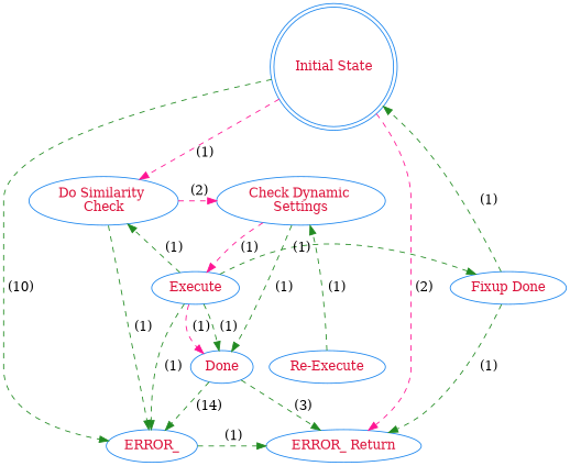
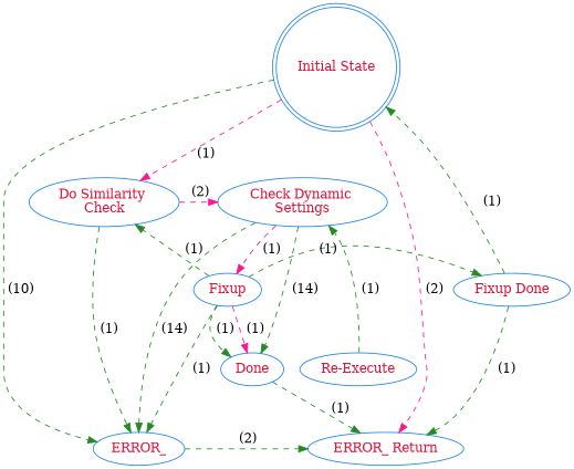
  digraph {
    node [color=dodgerblue2 fontcolor=crimson]
    edge [color=forestgreen style=dashed]
    n1 [label="Initial State" shape=doublecircle]
    n2 [label="Do Similarity \nCheck"]
    n3 [label="Check Dynamic \nSettings"]
-   n4 [label=Execute]
+   n4 [label=Fixup]
    n5 [label="Fixup Done"]
    n6 [label=Done]
    n7 [label="Re-Execute"]
    n8 [label=ERROR_]
    n9 [label="ERROR_ Return"]
    subgraph sub_1 {
      rank=same
      n1
    }
    subgraph sub_2 {
      rank=same
      n2
      n3
    }
    subgraph sub_3 {
      rank=same
      n4
      n5
    }
    subgraph sub_4 {
      rank=same
      n6
      n7
    }
    subgraph sub_5 {
      rank=same
      n8
      n9
    }
    n1 -> n2 [color=deeppink1 label=" (1)"]
    n1 -> n8 [label=" (10)"]
    n1 -> n9 [color=deeppink1 label=" (2)"]
    n2 -> n3 [color=deeppink1 label=" (2)"]
    n2 -> n8 [label=" (1)"]
    n3 -> n4 [color=deeppink1 label=" (1)"]
-   n3 -> n6 [label=" (1)"]
+   n3 -> n6 [label=" (14)"]
    n4 -> n2 [label=" (1)"]
    n4 -> n5 [label=" (1)"]
    n4 -> n6 [color=deeppink1 label=" (1)"]
    n4 -> n6 [label=" (1)"]
    n4 -> n8 [label=" (1)"]
    n5 -> n1 [label=" (1)"]
    n5 -> n9 [label=" (1)"]
-   n6 -> n8 [label=" (14)"]
-   n6 -> n9 [label=" (3)"]
+   n3 -> n8 [label=" (14)"]
+   n6 -> n9 [label=" (1)"]
    n7 -> n3 [label=" (1)"]
-   n8 -> n9 [label=" (1)"]
+   n8 -> n9 [label=" (2)"]
  }
